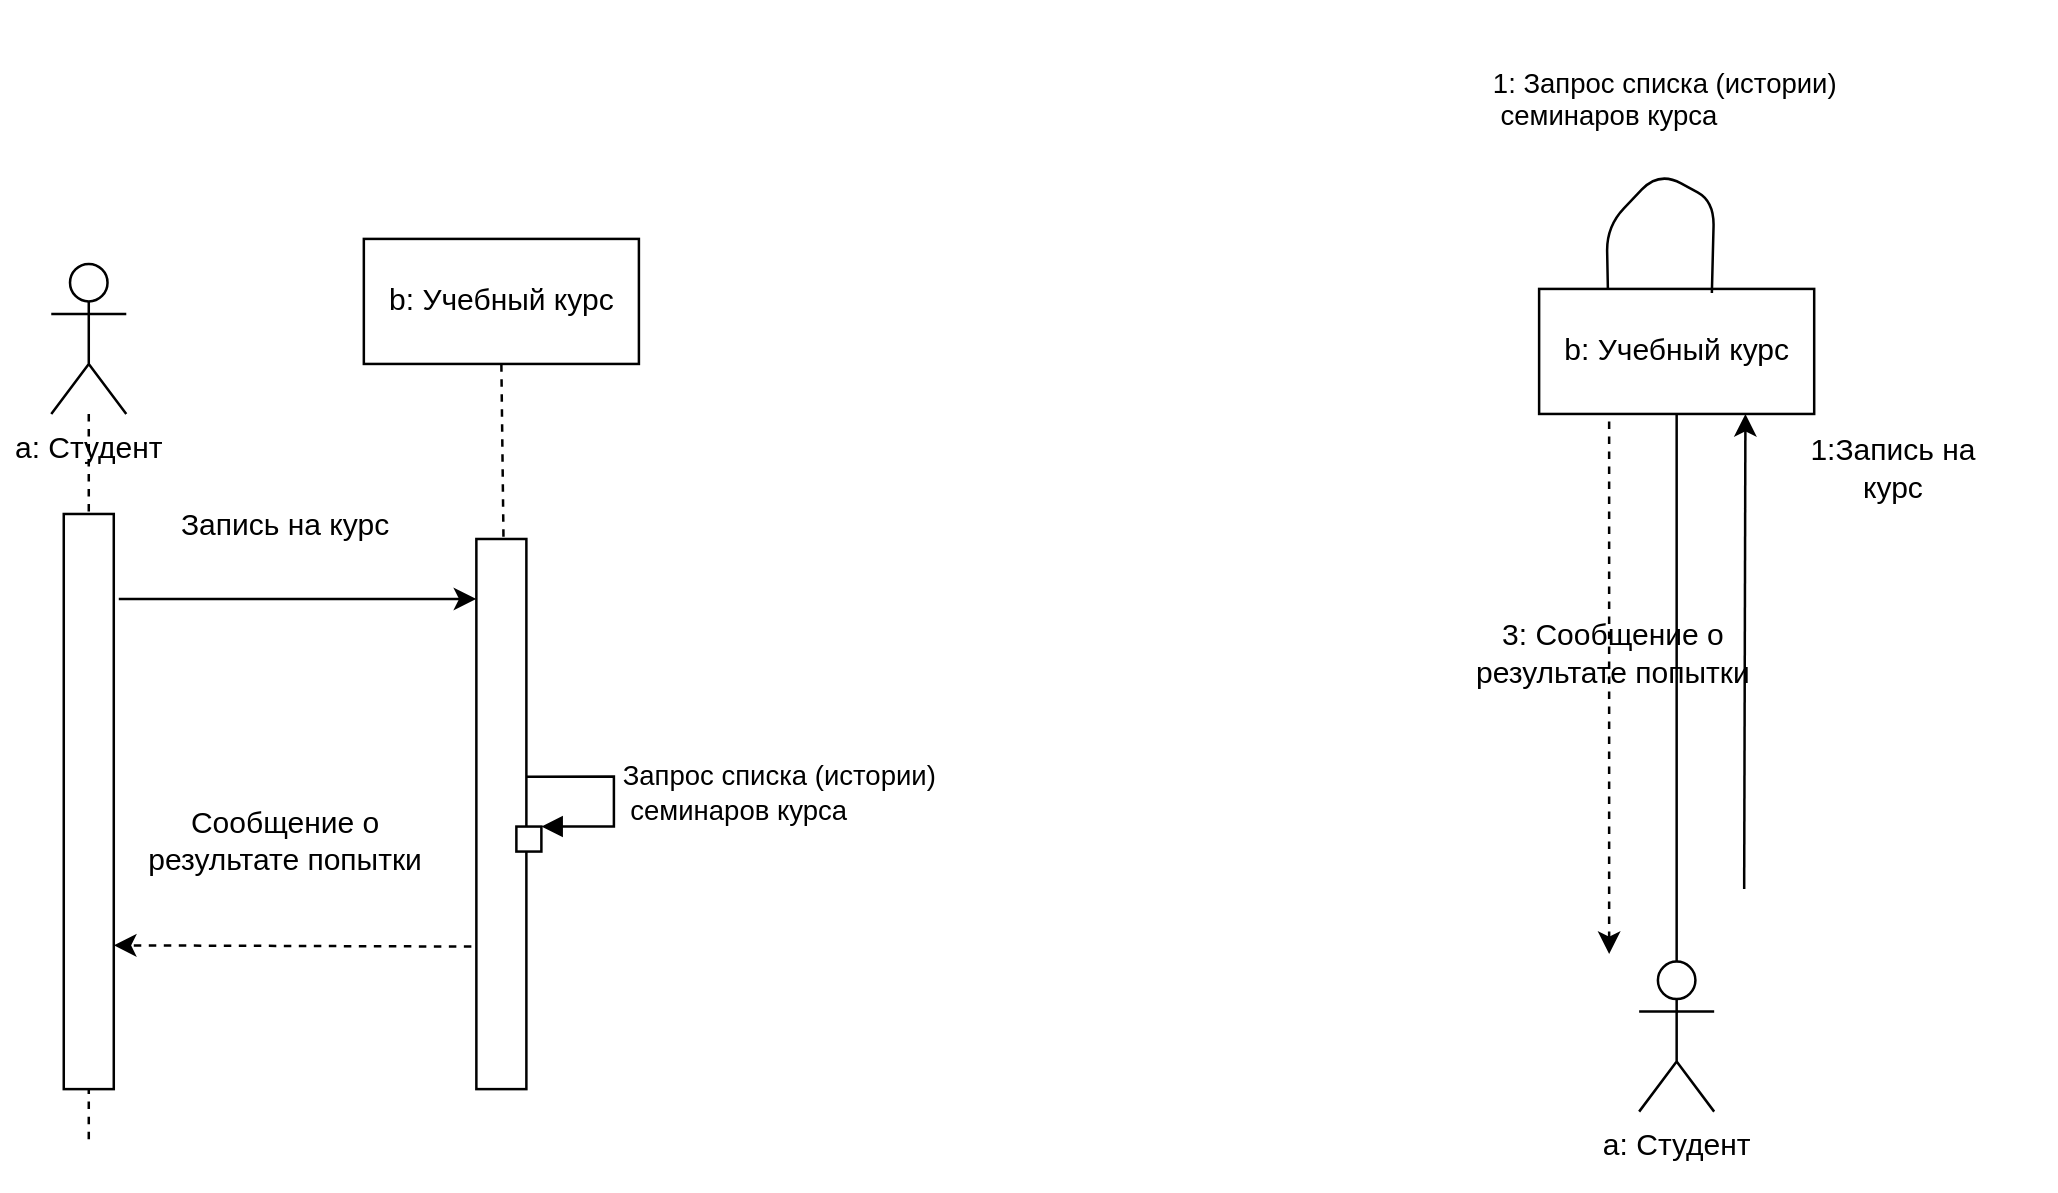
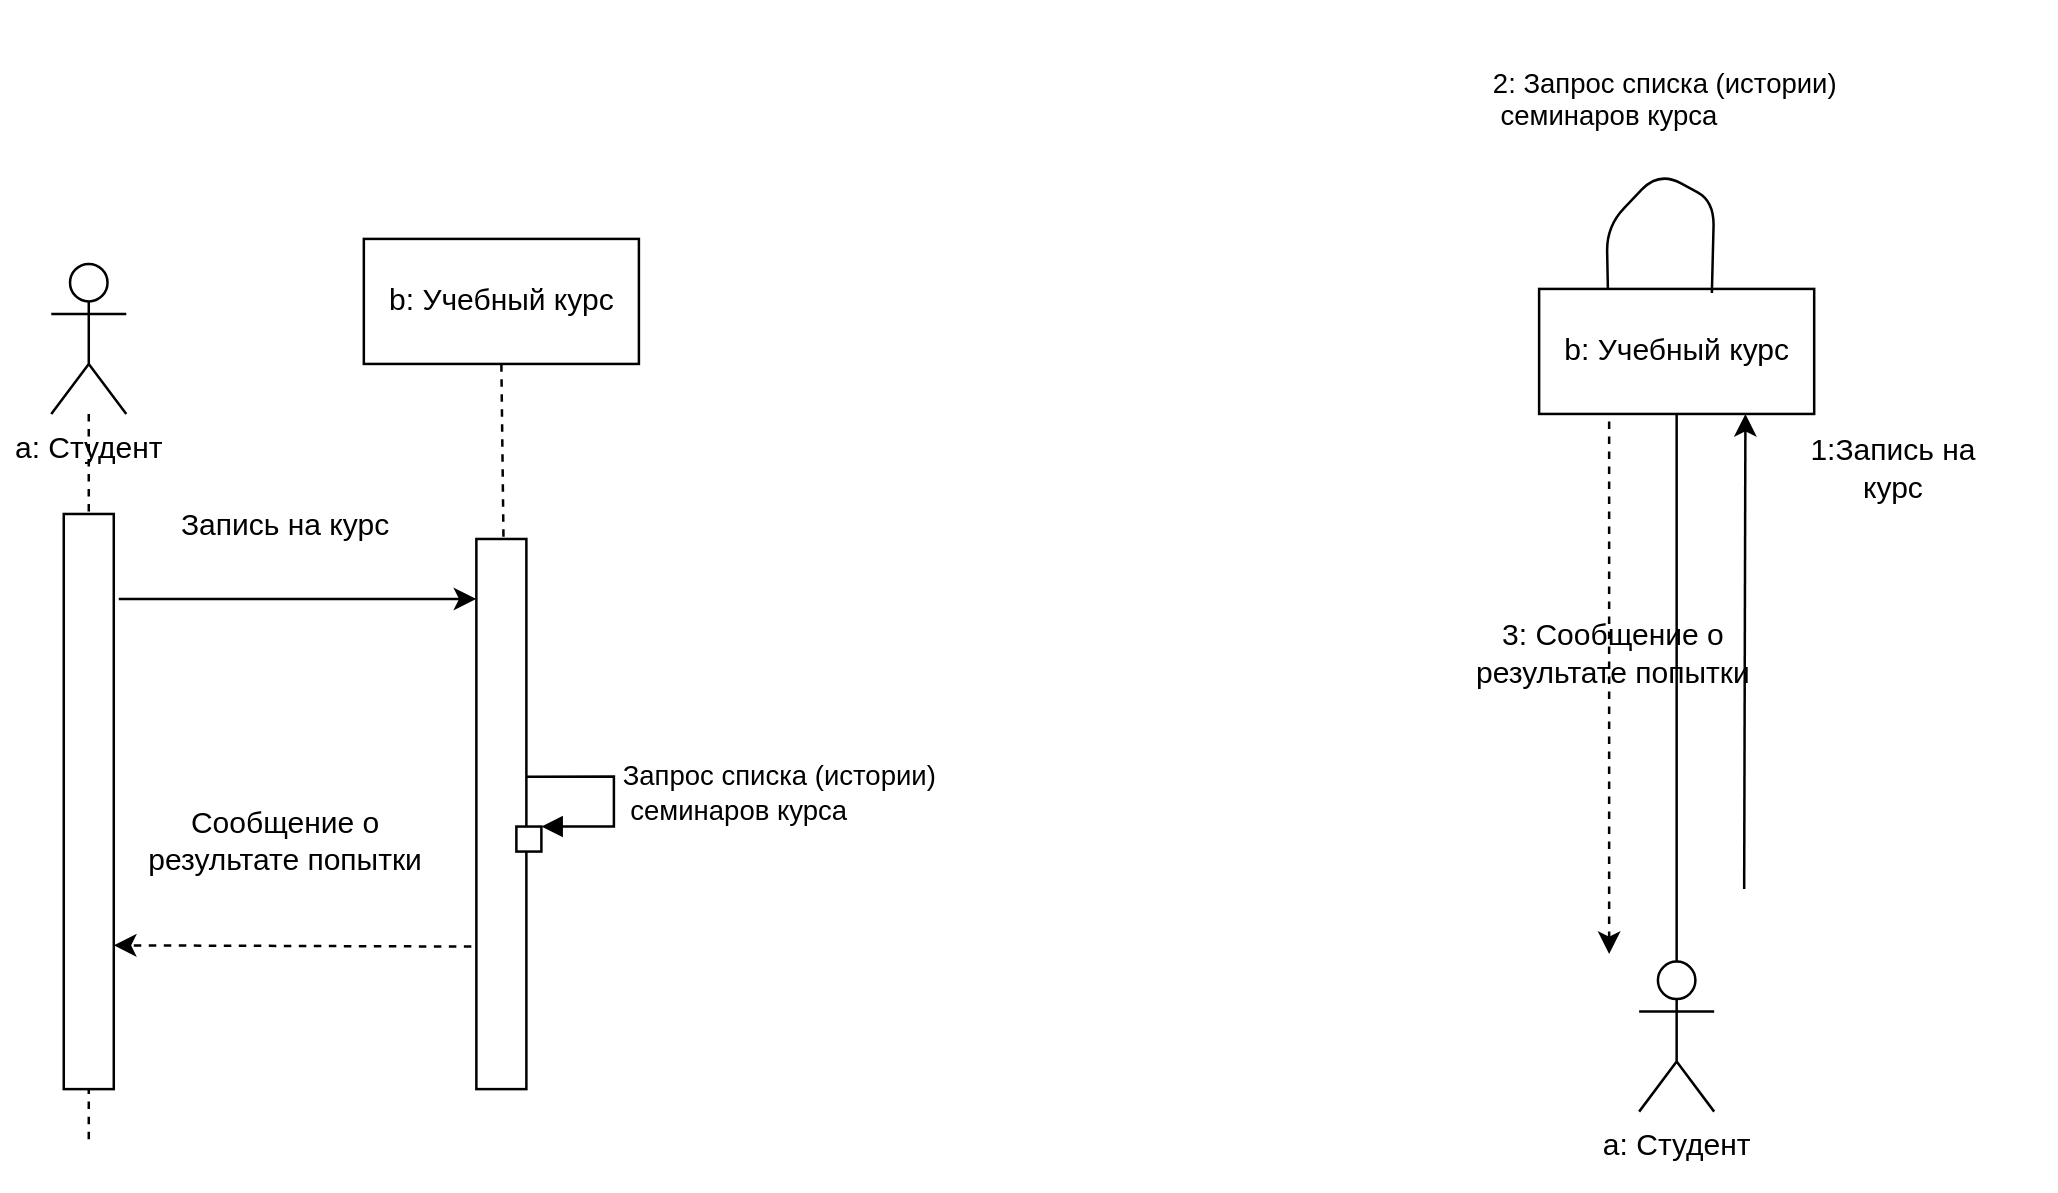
  <mxCell id="0" />
  <mxCell id="1" parent="0" />
  <mxCell id="2" value="" style="edgeStyle=orthogonalEdgeStyle;rounded=0;orthogonalLoop=1;jettySize=auto;html=1;endArrow=none;endFill=0;dashed=1;" edge="1" parent="1" source="3" target="4"><mxGeometry relative="1" as="geometry" /></mxCell>
  <mxCell id="3" value="а: Студент" style="shape=umlActor;verticalLabelPosition=bottom;verticalAlign=top;html=1;outlineConnect=0;" vertex="1" parent="1"><mxGeometry x="20" y="105" width="30" height="60" as="geometry" /></mxCell>
  <mxCell id="4" value="" style="rounded=0;whiteSpace=wrap;html=1;" vertex="1" parent="1"><mxGeometry x="25" y="205" width="20" height="230" as="geometry" /></mxCell>
  <mxCell id="5" value="" style="endArrow=none;dashed=1;html=1;strokeWidth=1;entryX=0.5;entryY=1;entryDx=0;entryDy=0;jumpSize=4;" edge="1" parent="1" target="4"><mxGeometry width="50" height="50" relative="1" as="geometry"><mxPoint x="35" y="455" as="sourcePoint" /><mxPoint x="60" y="315" as="targetPoint" /></mxGeometry></mxCell>
  <mxCell id="6" value="" style="html=1;points=[];perimeter=orthogonalPerimeter;" vertex="1" parent="1"><mxGeometry x="190" y="215" width="20" height="220" as="geometry" /></mxCell>
  <mxCell id="7" value="b: Учебный курс" style="html=1;" vertex="1" parent="1"><mxGeometry x="145" y="95" width="110" height="50" as="geometry" /></mxCell>
  <mxCell id="8" value="" style="html=1;points=[];perimeter=orthogonalPerimeter;" vertex="1" parent="1"><mxGeometry x="206" y="330" width="10" height="10" as="geometry" /></mxCell>
  <mxCell id="9" value="&lt;div&gt;Запрос списка (истории)&lt;/div&gt;&lt;div&gt;&amp;nbsp;семинаров курса&lt;/div&gt;" style="edgeStyle=orthogonalEdgeStyle;html=1;align=left;spacingLeft=2;endArrow=block;rounded=0;entryX=1;entryY=0;strokeWidth=1;exitX=0.999;exitY=0.432;exitDx=0;exitDy=0;exitPerimeter=0;" edge="1" target="8" parent="1" source="6"><mxGeometry relative="1" as="geometry"><mxPoint x="215" y="310" as="sourcePoint" /><Array as="points"><mxPoint x="245" y="310" /><mxPoint x="245" y="330" /></Array></mxGeometry></mxCell>
  <mxCell id="10" value="" style="endArrow=none;dashed=1;html=1;strokeWidth=1;entryX=0.5;entryY=1;entryDx=0;entryDy=0;exitX=0.542;exitY=-0.004;exitDx=0;exitDy=0;exitPerimeter=0;" edge="1" parent="1" source="6" target="7"><mxGeometry width="50" height="50" relative="1" as="geometry"><mxPoint x="302" y="337" as="sourcePoint" /><mxPoint x="352" y="287" as="targetPoint" /></mxGeometry></mxCell>
  <mxCell id="11" value="" style="endArrow=classic;html=1;strokeWidth=1;entryX=0;entryY=0.109;entryDx=0;entryDy=0;entryPerimeter=0;" edge="1" parent="1" target="6"><mxGeometry width="50" height="50" relative="1" as="geometry"><mxPoint x="47" y="239" as="sourcePoint" /><mxPoint x="240" y="279" as="targetPoint" /></mxGeometry></mxCell>
  <mxCell id="12" value="" style="endArrow=classic;html=1;strokeWidth=1;entryX=1;entryY=0.75;entryDx=0;entryDy=0;dashed=1;" edge="1" parent="1" target="4"><mxGeometry width="50" height="50" relative="1" as="geometry"><mxPoint x="188" y="378" as="sourcePoint" /><mxPoint x="240" y="279" as="targetPoint" /></mxGeometry></mxCell>
  <mxCell id="13" value="Запись на курс" style="text;html=1;strokeColor=none;fillColor=none;align=center;verticalAlign=middle;whiteSpace=wrap;rounded=0;" vertex="1" parent="1"><mxGeometry x="70" y="200" width="88" height="20" as="geometry" /></mxCell>
  <mxCell id="14" value="Сообщение о результате попытки" style="text;html=1;strokeColor=none;fillColor=none;align=center;verticalAlign=middle;whiteSpace=wrap;rounded=0;" vertex="1" parent="1"><mxGeometry x="58" y="326" width="112" height="20" as="geometry" /></mxCell>
  <mxCell id="15" value="а: Студент" style="shape=umlActor;verticalLabelPosition=bottom;verticalAlign=top;html=1;outlineConnect=0;" vertex="1" parent="1"><mxGeometry x="655" y="384" width="30" height="60" as="geometry" /></mxCell>
  <mxCell id="16" value="b: Учебный курс" style="html=1;" vertex="1" parent="1"><mxGeometry x="615" y="115" width="110" height="50" as="geometry" /></mxCell>
  <mxCell id="17" value="" style="endArrow=none;html=1;strokeWidth=1;entryX=0.5;entryY=1;entryDx=0;entryDy=0;exitX=0.5;exitY=0;exitDx=0;exitDy=0;exitPerimeter=0;" edge="1" parent="1" source="15" target="16"><mxGeometry width="50" height="50" relative="1" as="geometry"><mxPoint x="553" y="295" as="sourcePoint" /><mxPoint x="603" y="245" as="targetPoint" /></mxGeometry></mxCell>
  <mxCell id="18" value="" style="endArrow=classic;html=1;strokeWidth=1;entryX=0.75;entryY=1;entryDx=0;entryDy=0;" edge="1" parent="1" target="16"><mxGeometry width="50" height="50" relative="1" as="geometry"><mxPoint x="697" y="355" as="sourcePoint" /><mxPoint x="862" y="285.98" as="targetPoint" /></mxGeometry></mxCell>
  <mxCell id="19" value="1:Запись на курс" style="text;html=1;strokeColor=none;fillColor=none;align=center;verticalAlign=middle;whiteSpace=wrap;rounded=0;" vertex="1" parent="1"><mxGeometry x="713" y="177" width="88" height="20" as="geometry" /></mxCell>
  <mxCell id="20" value="" style="endArrow=classic;html=1;strokeWidth=1;dashed=1;" edge="1" parent="1"><mxGeometry width="50" height="50" relative="1" as="geometry"><mxPoint x="643" y="168" as="sourcePoint" /><mxPoint x="643" y="381" as="targetPoint" /></mxGeometry></mxCell>
  <mxCell id="21" value="3: Сообщение о результате попытки" style="text;html=1;strokeColor=none;fillColor=none;align=center;verticalAlign=middle;whiteSpace=wrap;rounded=0;" vertex="1" parent="1"><mxGeometry x="589" y="251" width="112" height="20" as="geometry" /></mxCell>
  <mxCell id="22" value="" style="endArrow=none;html=1;strokeWidth=1;exitX=0.25;exitY=0;exitDx=0;exitDy=0;entryX=0.628;entryY=0.033;entryDx=0;entryDy=0;entryPerimeter=0;" edge="1" parent="1" source="16" target="16"><mxGeometry width="50" height="50" relative="1" as="geometry"><mxPoint x="553" y="295" as="sourcePoint" /><mxPoint x="693" y="111" as="targetPoint" /><Array as="points"><mxPoint x="642" y="90" /><mxPoint x="663" y="68" /><mxPoint x="685" y="80" /></Array></mxGeometry></mxCell>
- <mxCell id="23" value="&lt;div style=&quot;color: rgb(0 , 0 , 0) ; font-family: &amp;#34;helvetica&amp;#34; ; font-size: 11px ; font-style: normal ; font-weight: 400 ; letter-spacing: normal ; text-align: left ; text-indent: 0px ; text-transform: none ; word-spacing: 0px&quot;&gt;1: Запрос списка (истории)&lt;/div&gt;&lt;div style=&quot;color: rgb(0 , 0 , 0) ; font-family: &amp;#34;helvetica&amp;#34; ; font-size: 11px ; font-style: normal ; font-weight: 400 ; letter-spacing: normal ; text-align: left ; text-indent: 0px ; text-transform: none ; word-spacing: 0px&quot;&gt;&amp;nbsp;семинаров курса&lt;/div&gt;" style="text;whiteSpace=wrap;html=1;" vertex="1" parent="1"><mxGeometry x="595" y="20" width="143" height="40" as="geometry" /></mxCell>
+ <mxCell id="23" value="&lt;div style=&quot;color: rgb(0 , 0 , 0) ; font-family: &amp;#34;helvetica&amp;#34; ; font-size: 11px ; font-style: normal ; font-weight: 400 ; letter-spacing: normal ; text-align: left ; text-indent: 0px ; text-transform: none ; word-spacing: 0px&quot;&gt;2: Запрос списка (истории)&lt;/div&gt;&lt;div style=&quot;color: rgb(0 , 0 , 0) ; font-family: &amp;#34;helvetica&amp;#34; ; font-size: 11px ; font-style: normal ; font-weight: 400 ; letter-spacing: normal ; text-align: left ; text-indent: 0px ; text-transform: none ; word-spacing: 0px&quot;&gt;&amp;nbsp;семинаров курса&lt;/div&gt;" style="text;whiteSpace=wrap;html=1;" vertex="1" parent="1"><mxGeometry x="595" y="20" width="143" height="40" as="geometry" /></mxCell>
